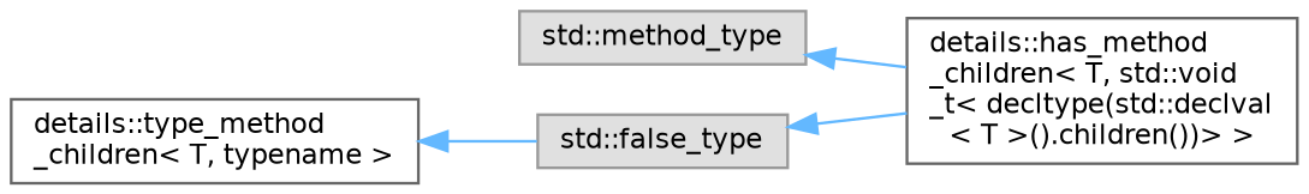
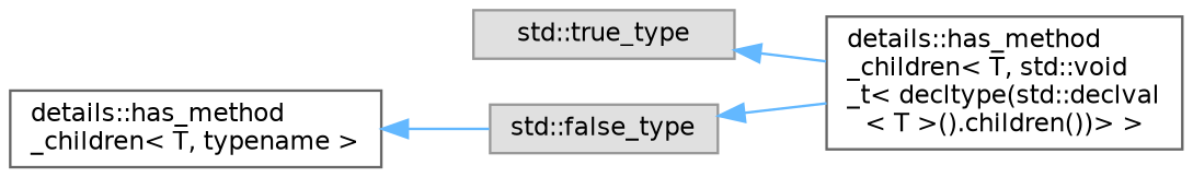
  digraph {
    rankdir=LR
    node [color=grey60 fillcolor="#E0E0E0" fontname=Helvetica fontsize=10 shape=box style=filled]
    edge [color=steelblue1 dir=back fontname=Helvetica fontsize=10 labelfontname=Helvetica labelfontsize=10 style=solid]
    n1 [height=0.2 label="std::false_type" width=0.4]
    n2 [color=grey40 fillcolor=white height=0.2 label="details::has_method\l_children\< T, std::void\l_t\< decltype(std::declval\l\< T \>().children())\> \>" width=0.4]
-   n3 [color=grey40 fillcolor=white height=0.2 label="details::type_method\l_children\< T, typename \>" width=0.4]
-   n4 [height=0.2 label="std::method_type" width=0.4]
+   n3 [color=grey40 fillcolor=white height=0.2 label="details::has_method\l_children\< T, typename \>" width=0.4]
+   n4 [height=0.2 label="std::true_type" width=0.4]
    n1 -> n2
    n3 -> n1
    n4 -> n2
  }
